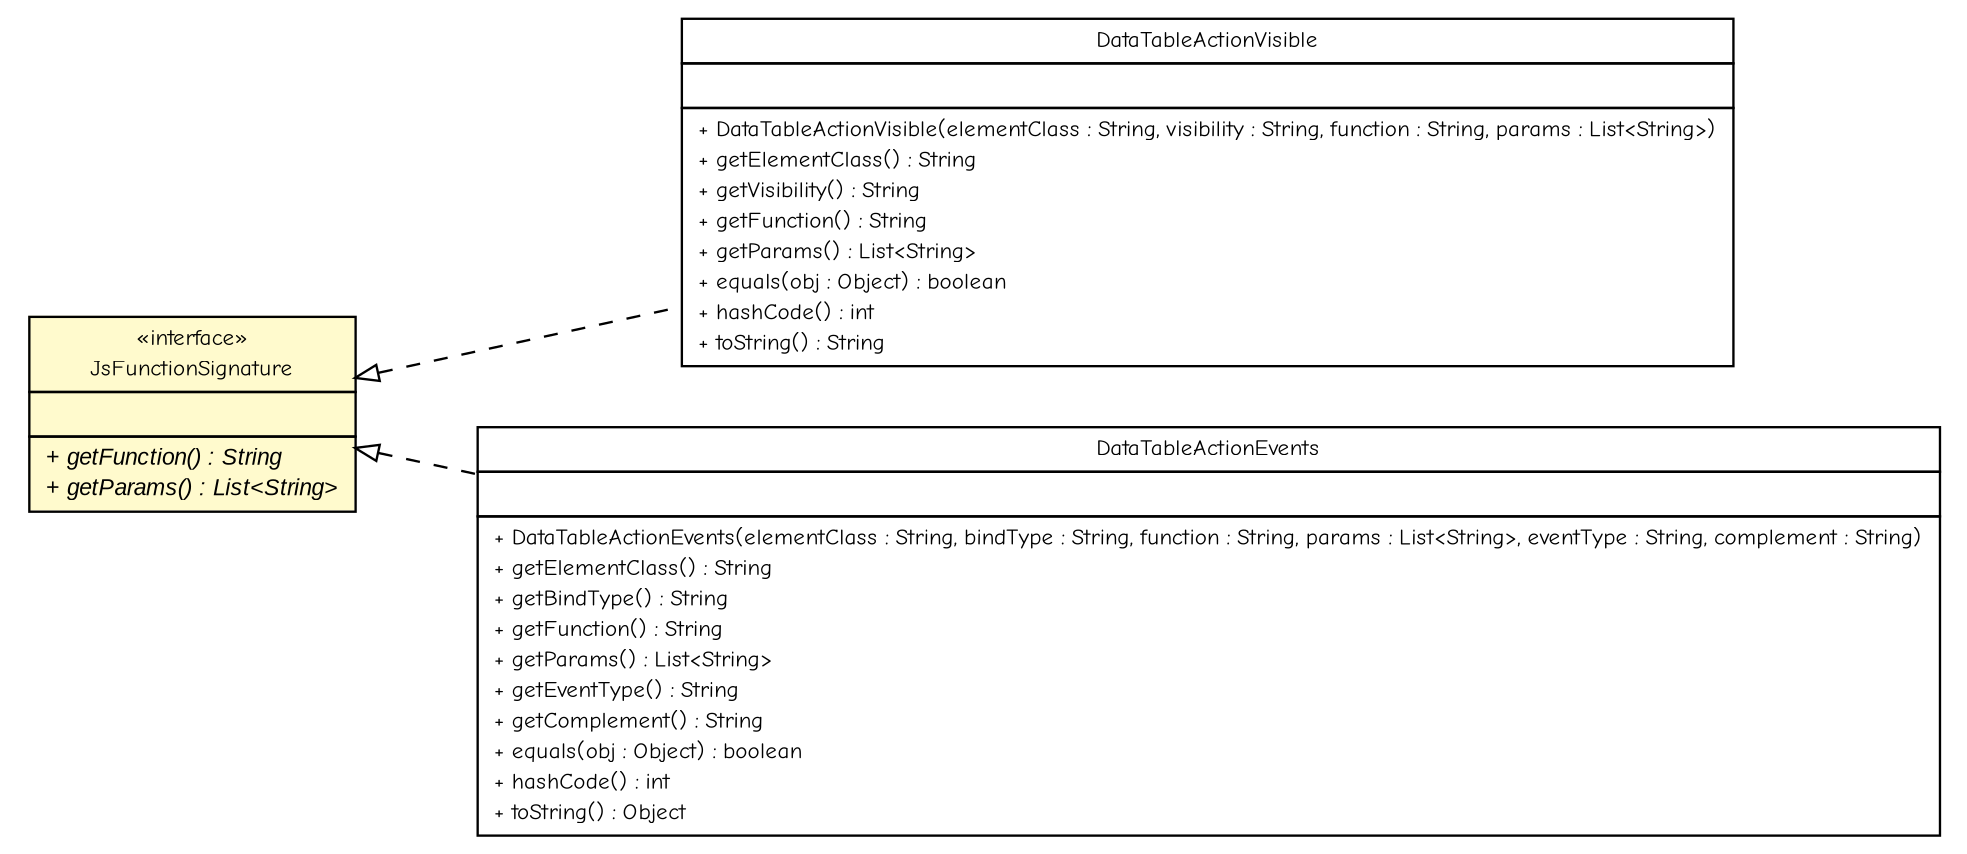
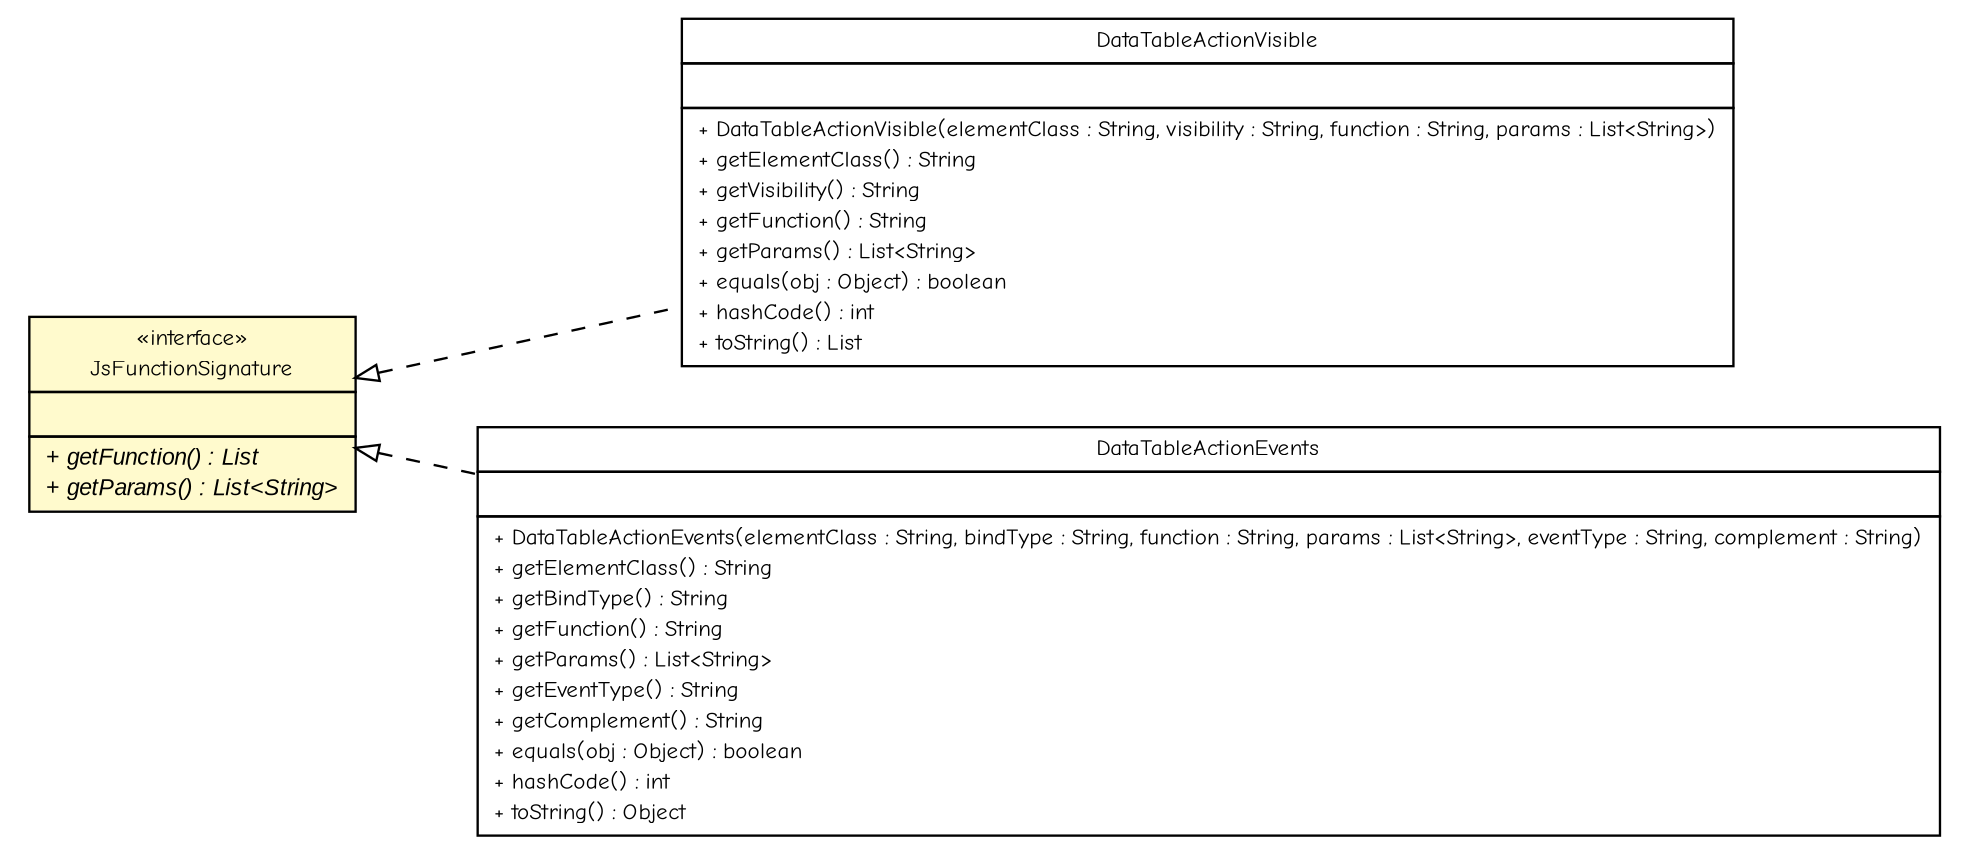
  digraph {
    fontname="Comic Neue"
    nodesep=0.25
    rankdir=LR
    ranksep=0.5
    node [fontcolor=black fontname="Comic Neue" fontsize=10.0 shape=plaintext]
    edge [arrowtail=empty dir=back fontname="Comic Neue" fontsize=10 headport=p labelfontname=arial labelfontsize=10 style=dashed tailport=p]
-   n1 [label=<<table title="br.gov.to.sefaz.presentation.managedbean.composites.domain.JsFunctionSignature" border="0" cellborder="1" cellspacing="0" cellpadding="2" port="p" bgcolor="lemonChiffon" href="./JsFunctionSignature.html"> 		<tr><td><table border="0" cellspacing="0" cellpadding="1"> <tr><td align="center" balign="center"> &#171;interface&#187; </td></tr> <tr><td align="center" balign="center"> JsFunctionSignature </td></tr> 		</table></td></tr> 		<tr><td><table border="0" cellspacing="0" cellpadding="1"> <tr><td align="left" balign="left">  </td></tr> 		</table></td></tr> 		<tr><td><table border="0" cellspacing="0" cellpadding="1"> <tr><td align="left" balign="left"><font face="arial italic" point-size="10.0"> + getFunction() : String </font></td></tr> <tr><td align="left" balign="left"><font face="arial italic" point-size="10.0"> + getParams() : List&lt;String&gt; </font></td></tr> 		</table></td></tr> 		</table>>]
-   n2 [label=<<table title="br.gov.to.sefaz.presentation.managedbean.composites.domain.DataTableActionVisible" border="0" cellborder="1" cellspacing="0" cellpadding="2" port="p" href="./DataTableActionVisible.html"> 		<tr><td><table border="0" cellspacing="0" cellpadding="1"> <tr><td align="center" balign="center"> DataTableActionVisible </td></tr> 		</table></td></tr> 		<tr><td><table border="0" cellspacing="0" cellpadding="1"> <tr><td align="left" balign="left">  </td></tr> 		</table></td></tr> 		<tr><td><table border="0" cellspacing="0" cellpadding="1"> <tr><td align="left" balign="left"> + DataTableActionVisible(elementClass : String, visibility : String, function : String, params : List&lt;String&gt;) </td></tr> <tr><td align="left" balign="left"> + getElementClass() : String </td></tr> <tr><td align="left" balign="left"> + getVisibility() : String </td></tr> <tr><td align="left" balign="left"> + getFunction() : String </td></tr> <tr><td align="left" balign="left"> + getParams() : List&lt;String&gt; </td></tr> <tr><td align="left" balign="left"> + equals(obj : Object) : boolean </td></tr> <tr><td align="left" balign="left"> + hashCode() : int </td></tr> <tr><td align="left" balign="left"> + toString() : String </td></tr> 		</table></td></tr> 		</table>>]
+   n1 [label=<<table title="br.gov.to.sefaz.presentation.managedbean.composites.domain.JsFunctionSignature" border="0" cellborder="1" cellspacing="0" cellpadding="2" port="p" bgcolor="lemonChiffon" href="./JsFunctionSignature.html"> 		<tr><td><table border="0" cellspacing="0" cellpadding="1"> <tr><td align="center" balign="center"> &#171;interface&#187; </td></tr> <tr><td align="center" balign="center"> JsFunctionSignature </td></tr> 		</table></td></tr> 		<tr><td><table border="0" cellspacing="0" cellpadding="1"> <tr><td align="left" balign="left">  </td></tr> 		</table></td></tr> 		<tr><td><table border="0" cellspacing="0" cellpadding="1"> <tr><td align="left" balign="left"><font face="arial italic" point-size="10.0"> + getFunction() : List </font></td></tr> <tr><td align="left" balign="left"><font face="arial italic" point-size="10.0"> + getParams() : List&lt;String&gt; </font></td></tr> 		</table></td></tr> 		</table>>]
+   n2 [label=<<table title="br.gov.to.sefaz.presentation.managedbean.composites.domain.DataTableActionVisible" border="0" cellborder="1" cellspacing="0" cellpadding="2" port="p" href="./DataTableActionVisible.html"> 		<tr><td><table border="0" cellspacing="0" cellpadding="1"> <tr><td align="center" balign="center"> DataTableActionVisible </td></tr> 		</table></td></tr> 		<tr><td><table border="0" cellspacing="0" cellpadding="1"> <tr><td align="left" balign="left">  </td></tr> 		</table></td></tr> 		<tr><td><table border="0" cellspacing="0" cellpadding="1"> <tr><td align="left" balign="left"> + DataTableActionVisible(elementClass : String, visibility : String, function : String, params : List&lt;String&gt;) </td></tr> <tr><td align="left" balign="left"> + getElementClass() : String </td></tr> <tr><td align="left" balign="left"> + getVisibility() : String </td></tr> <tr><td align="left" balign="left"> + getFunction() : String </td></tr> <tr><td align="left" balign="left"> + getParams() : List&lt;String&gt; </td></tr> <tr><td align="left" balign="left"> + equals(obj : Object) : boolean </td></tr> <tr><td align="left" balign="left"> + hashCode() : int </td></tr> <tr><td align="left" balign="left"> + toString() : List </td></tr> 		</table></td></tr> 		</table>>]
    n3 [label=<<table title="br.gov.to.sefaz.presentation.managedbean.composites.domain.DataTableActionEvents" border="0" cellborder="1" cellspacing="0" cellpadding="2" port="p" href="./DataTableActionEvents.html"> 		<tr><td><table border="0" cellspacing="0" cellpadding="1"> <tr><td align="center" balign="center"> DataTableActionEvents </td></tr> 		</table></td></tr> 		<tr><td><table border="0" cellspacing="0" cellpadding="1"> <tr><td align="left" balign="left">  </td></tr> 		</table></td></tr> 		<tr><td><table border="0" cellspacing="0" cellpadding="1"> <tr><td align="left" balign="left"> + DataTableActionEvents(elementClass : String, bindType : String, function : String, params : List&lt;String&gt;, eventType : String, complement : String) </td></tr> <tr><td align="left" balign="left"> + getElementClass() : String </td></tr> <tr><td align="left" balign="left"> + getBindType() : String </td></tr> <tr><td align="left" balign="left"> + getFunction() : String </td></tr> <tr><td align="left" balign="left"> + getParams() : List&lt;String&gt; </td></tr> <tr><td align="left" balign="left"> + getEventType() : String </td></tr> <tr><td align="left" balign="left"> + getComplement() : String </td></tr> <tr><td align="left" balign="left"> + equals(obj : Object) : boolean </td></tr> <tr><td align="left" balign="left"> + hashCode() : int </td></tr> <tr><td align="left" balign="left"> + toString() : Object </td></tr> 		</table></td></tr> 		</table>>]
    n1 -> n2
    n1 -> n3
  }
